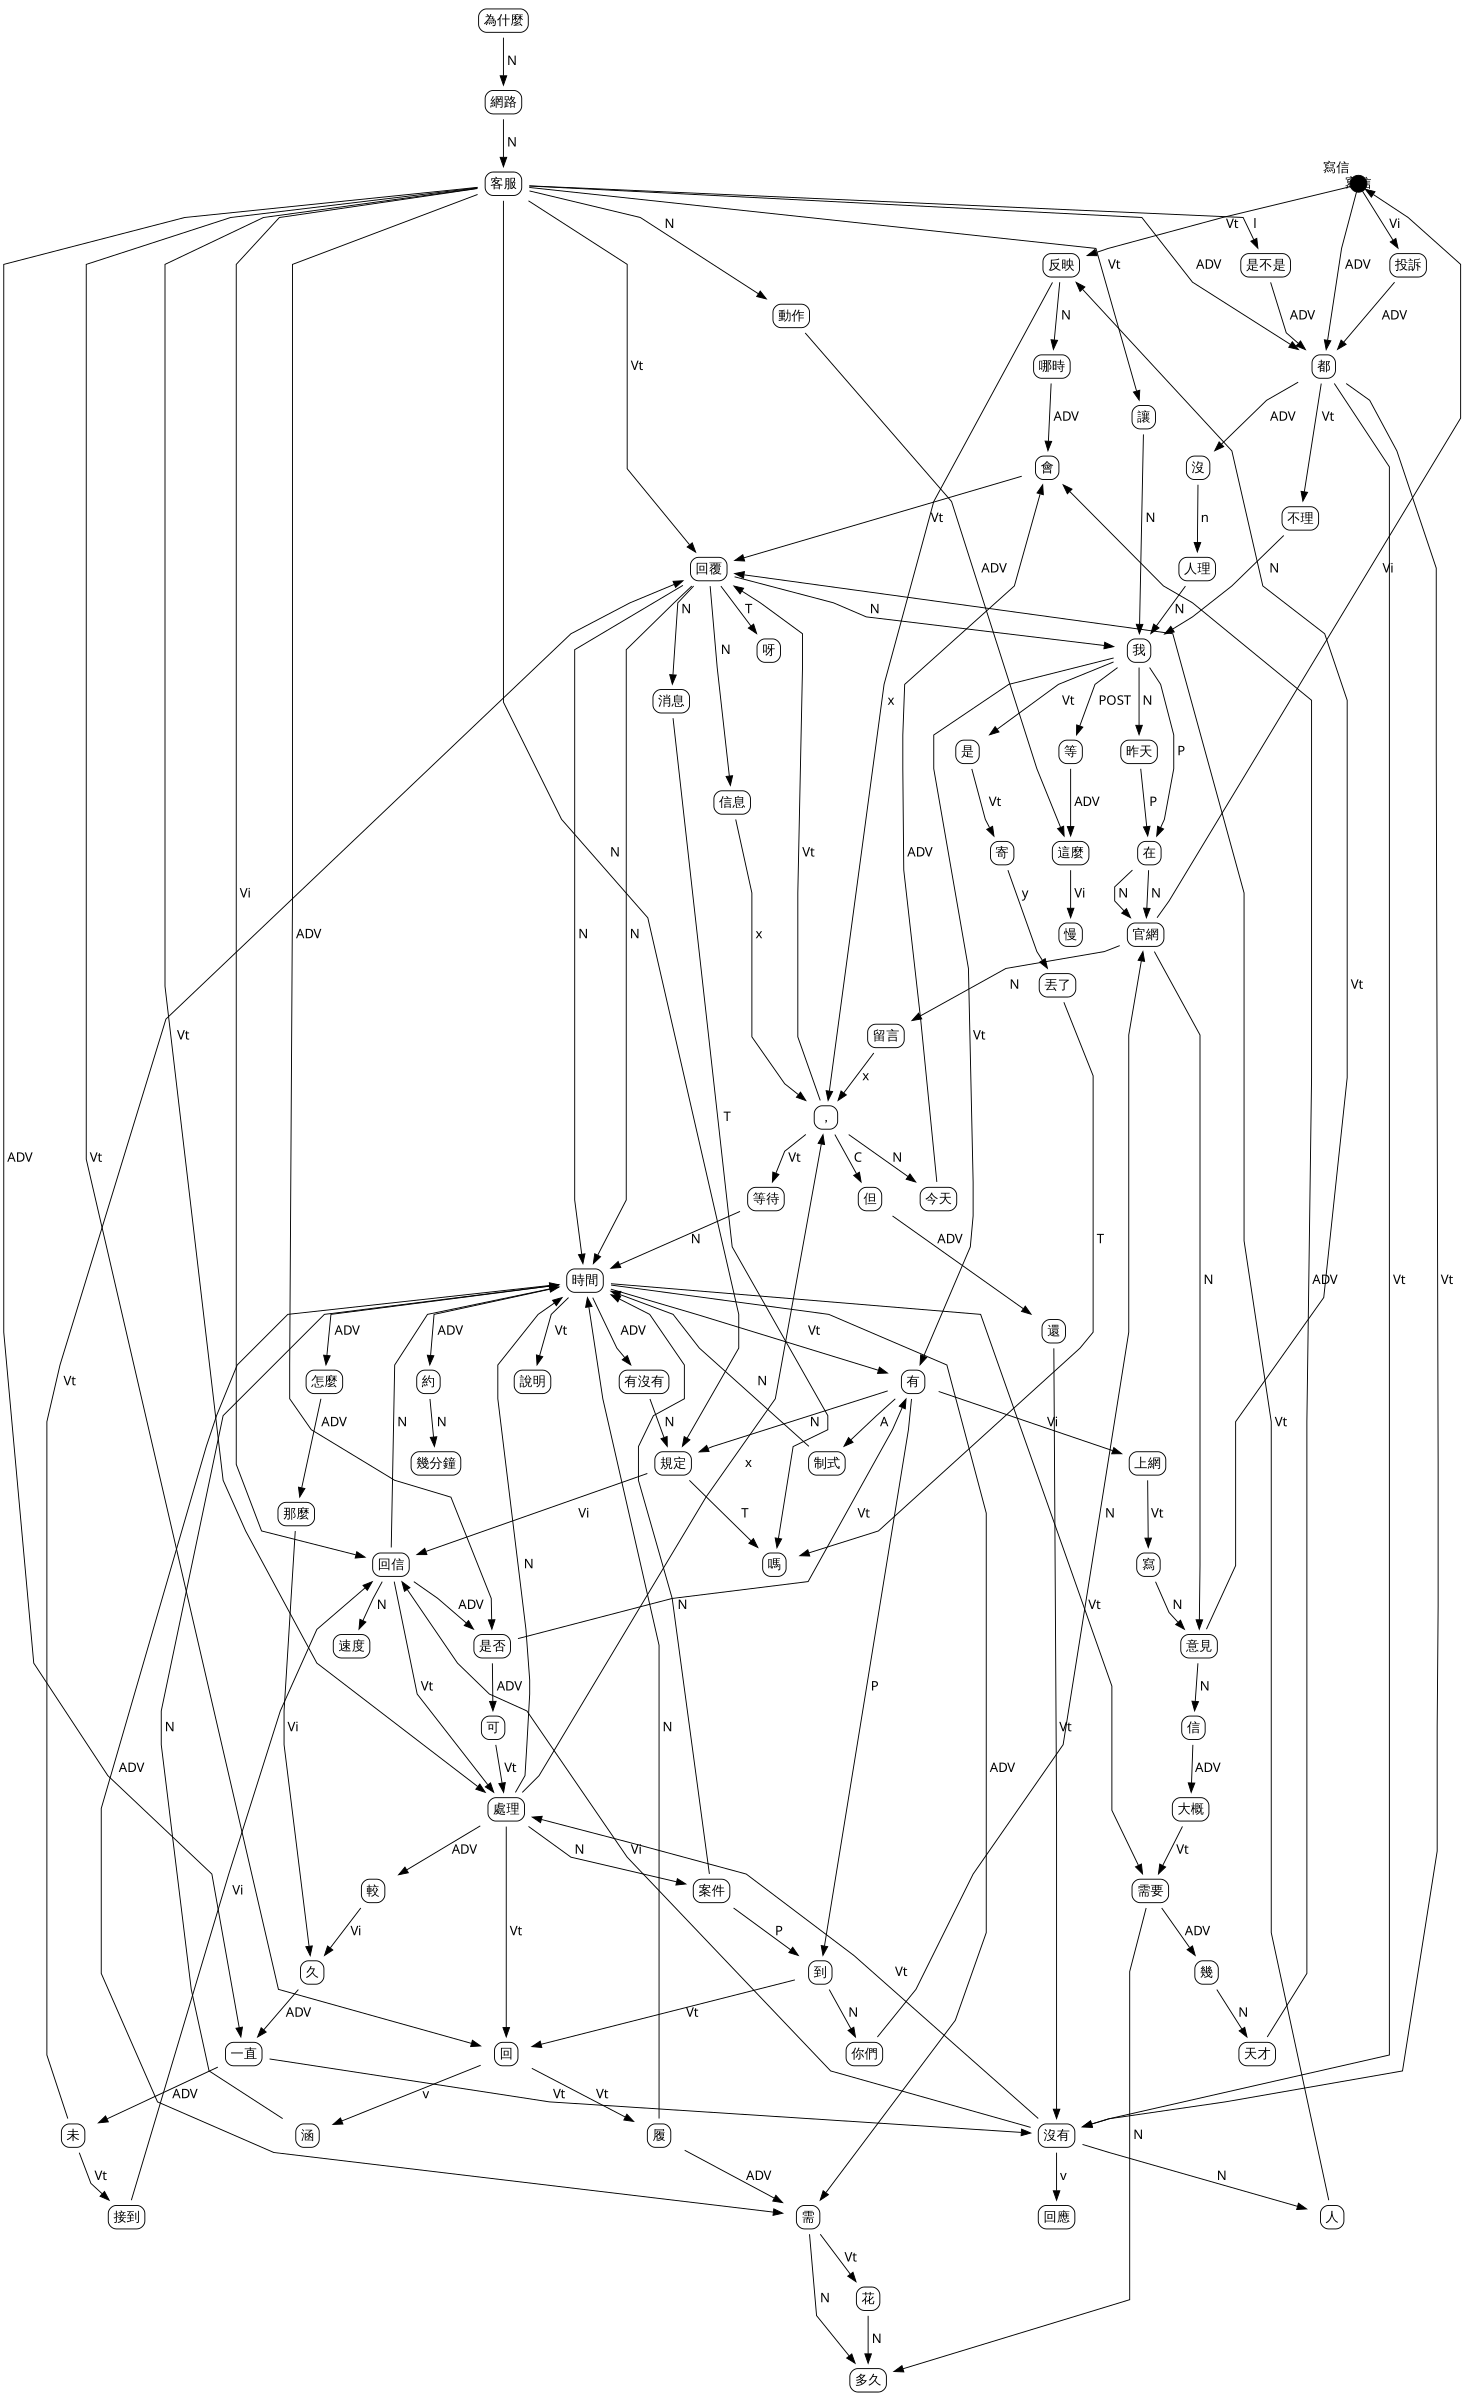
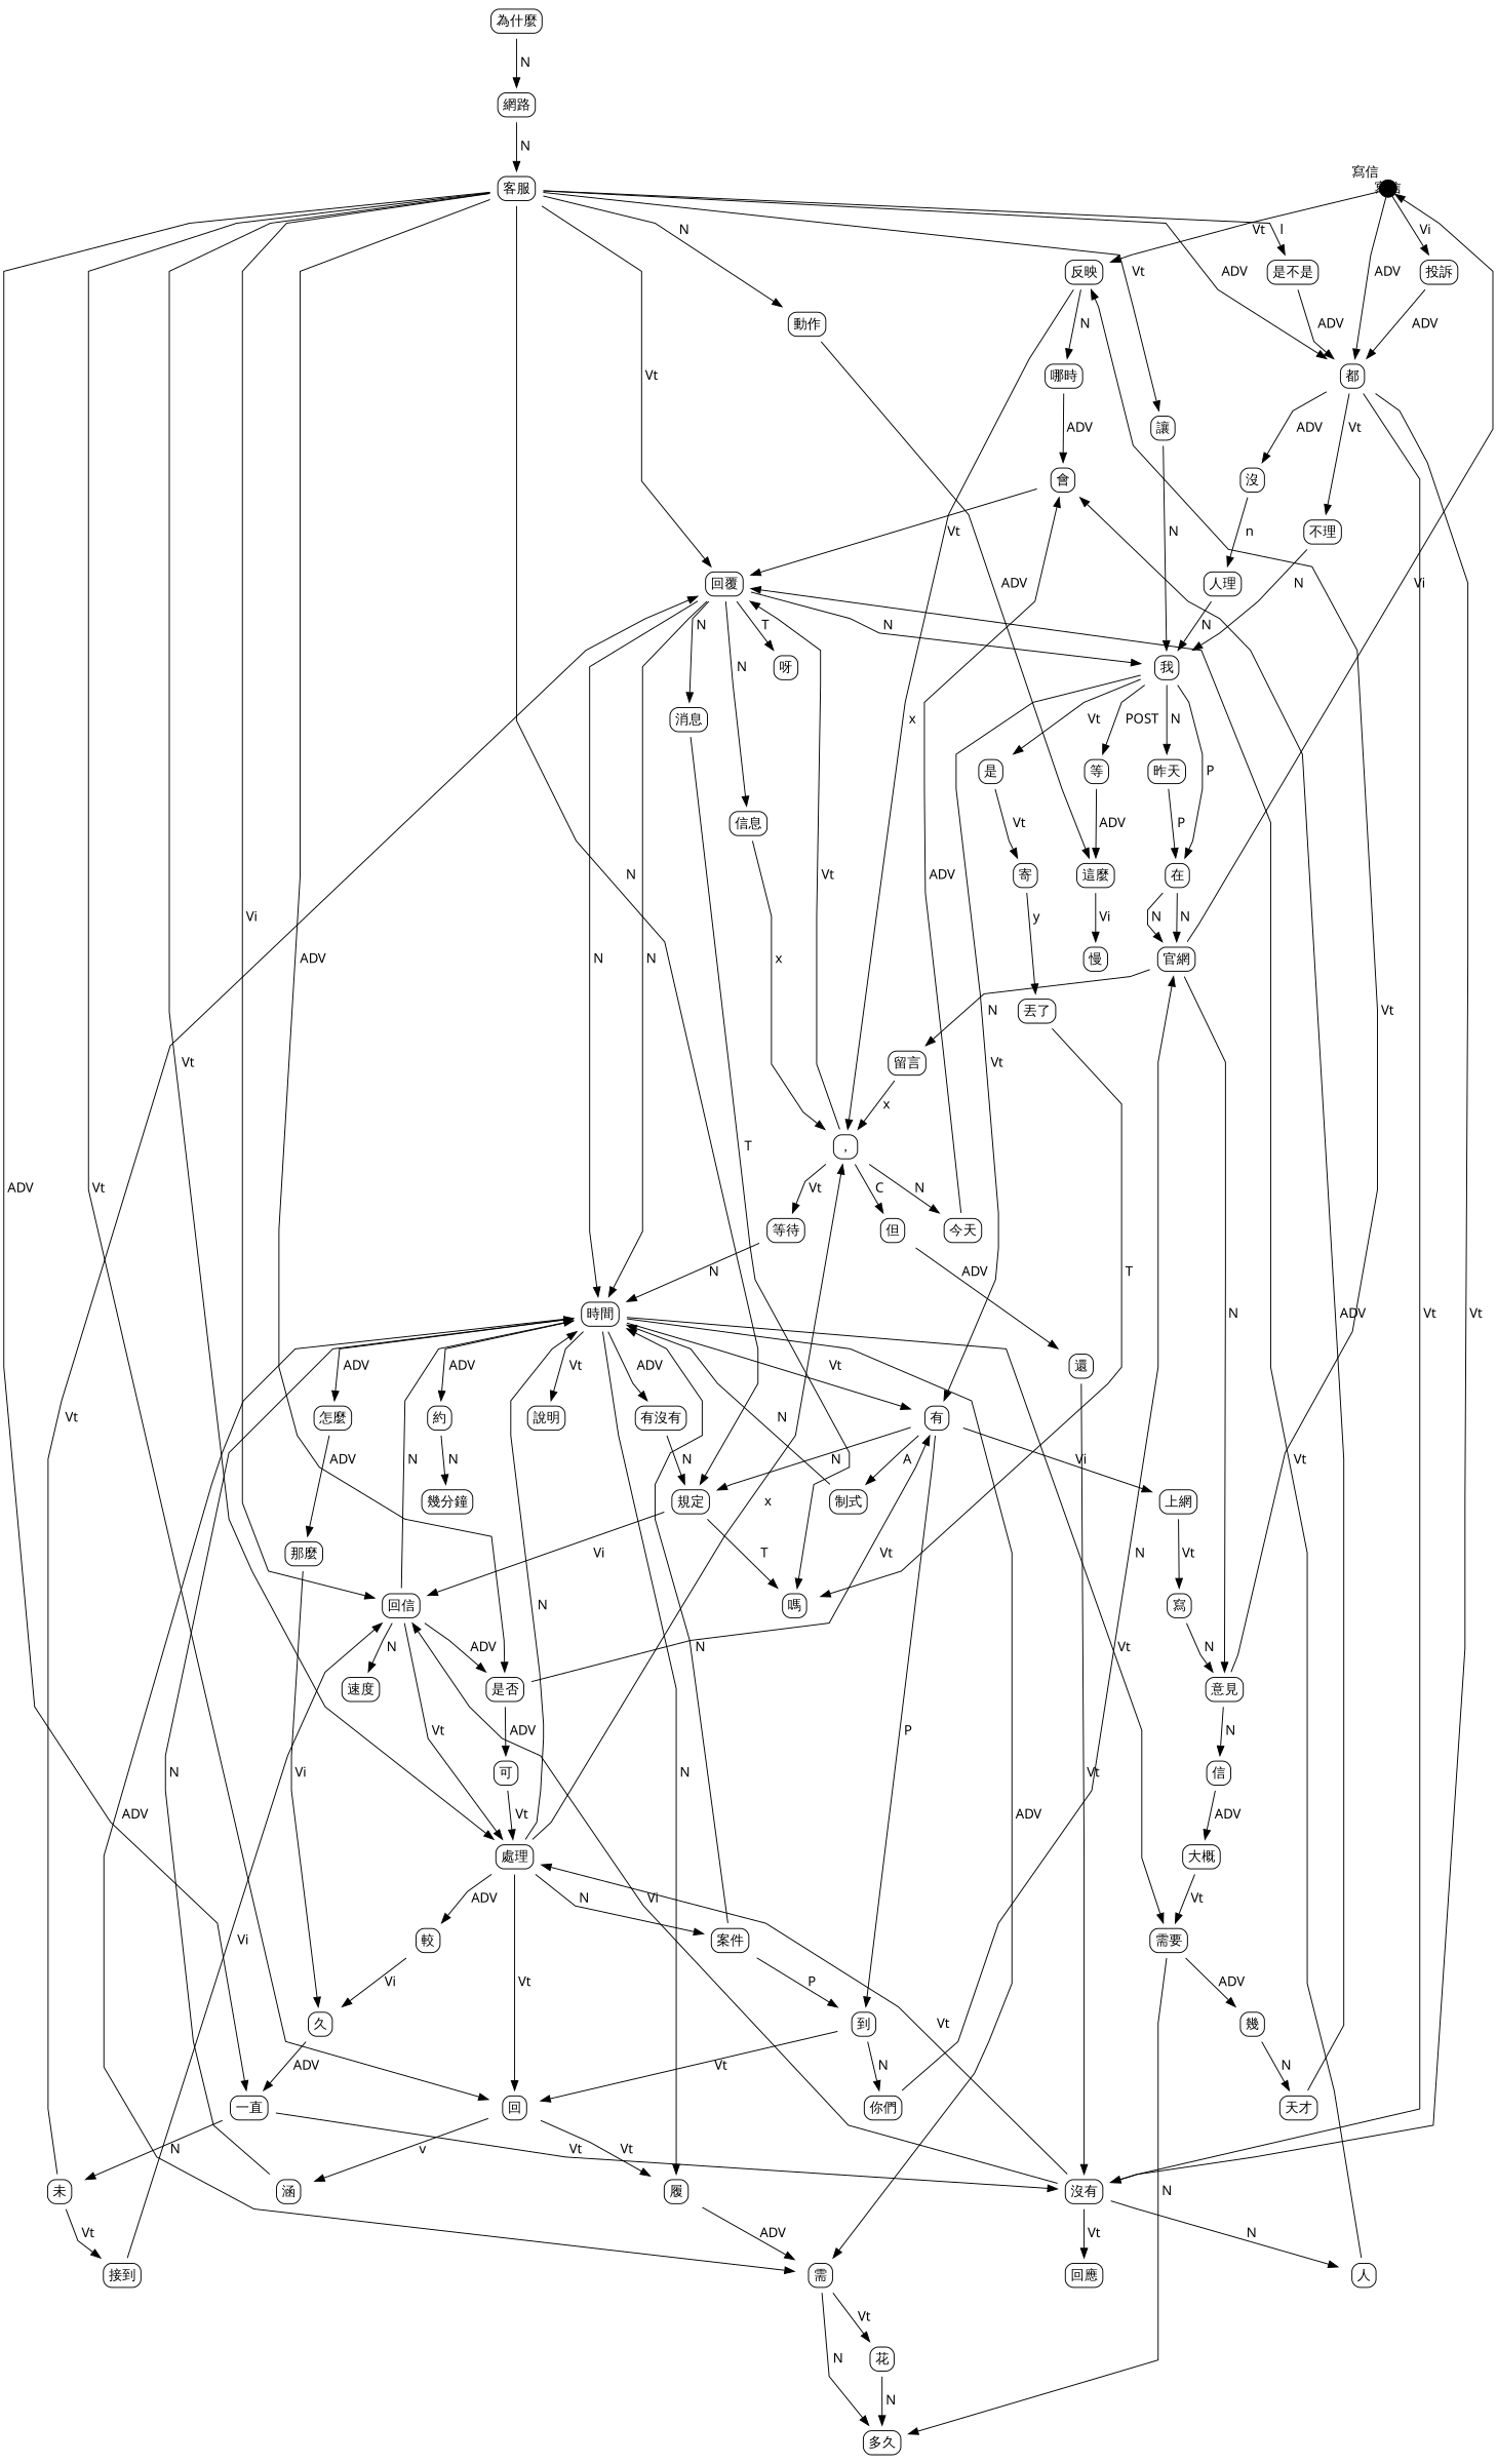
  digraph {
    splines=polyline
    node [fontname=Geneva shape=none]
    edge [fontname=Geneva]
    "寫信" [fillcolor=black fixedsize=true shape=circle style=filled width=0.25 xlabel="寫信"]
    n2 [label=<<table style="rounded"><tr><td border="0">反映</td></tr></table>>]
    n3 [label=<<table style="rounded"><tr><td border="0">都</td></tr></table>>]
    n4 [label=<<table style="rounded"><tr><td border="0">投訴</td></tr></table>>]
    n5 [label=<<table style="rounded"><tr><td border="0">哪時</td></tr></table>>]
    n6 [label=<<table style="rounded"><tr><td border="0">，</td></tr></table>>]
    n7 [label=<<table style="rounded"><tr><td border="0">沒有</td></tr></table>>]
    n8 [label=<<table style="rounded"><tr><td border="0">不理</td></tr></table>>]
    n9 [label=<<table style="rounded"><tr><td border="0">沒</td></tr></table>>]
    n10 [label=<<table style="rounded"><tr><td border="0">我</td></tr></table>>]
    n11 [label=<<table style="rounded"><tr><td border="0">在</td></tr></table>>]
    n12 [label=<<table style="rounded"><tr><td border="0">有</td></tr></table>>]
    n13 [label=<<table style="rounded"><tr><td border="0">昨天</td></tr></table>>]
    n14 [label=<<table style="rounded"><tr><td border="0">等</td></tr></table>>]
    n15 [label=<<table style="rounded"><tr><td border="0">是</td></tr></table>>]
    n16 [label=<<table style="rounded"><tr><td border="0">官網</td></tr></table>>]
    n17 [label=<<table style="rounded"><tr><td border="0">上網</td></tr></table>>]
    n18 [label=<<table style="rounded"><tr><td border="0">到</td></tr></table>>]
    n19 [label=<<table style="rounded"><tr><td border="0">制式</td></tr></table>>]
    n20 [label=<<table style="rounded"><tr><td border="0">規定</td></tr></table>>]
    n21 [label=<<table style="rounded"><tr><td border="0">這麼</td></tr></table>>]
    n22 [label=<<table style="rounded"><tr><td border="0">寄</td></tr></table>>]
    n23 [label=<<table style="rounded"><tr><td border="0">意見</td></tr></table>>]
    n24 [label=<<table style="rounded"><tr><td border="0">留言</td></tr></table>>]
    n25 [label=<<table style="rounded"><tr><td border="0">信</td></tr></table>>]
    n26 [label=<<table style="rounded"><tr><td border="0">大概</td></tr></table>>]
    n27 [label=<<table style="rounded"><tr><td border="0">會</td></tr></table>>]
    n28 [label=<<table style="rounded"><tr><td border="0">回覆</td></tr></table>>]
    n29 [label=<<table style="rounded"><tr><td border="0">但</td></tr></table>>]
    n30 [label=<<table style="rounded"><tr><td border="0">今天</td></tr></table>>]
    n31 [label=<<table style="rounded"><tr><td border="0">等待</td></tr></table>>]
    n32 [label=<<table style="rounded"><tr><td border="0">呀</td></tr></table>>]
    n33 [label=<<table style="rounded"><tr><td border="0">消息</td></tr></table>>]
    n34 [label=<<table style="rounded"><tr><td border="0">信息</td></tr></table>>]
    n35 [label=<<table style="rounded"><tr><td border="0">時間</td></tr></table>>]
    n36 [label=<<table style="rounded"><tr><td border="0">嗎</td></tr></table>>]
    n37 [label=<<table style="rounded"><tr><td border="0">需要</td></tr></table>>]
    n38 [label=<<table style="rounded"><tr><td border="0">需</td></tr></table>>]
    n39 [label=<<table style="rounded"><tr><td border="0">有沒有</td></tr></table>>]
    n40 [label=<<table style="rounded"><tr><td border="0">說明</td></tr></table>>]
    n41 [label=<<table style="rounded"><tr><td border="0">約</td></tr></table>>]
    n42 [label=<<table style="rounded"><tr><td border="0">怎麼</td></tr></table>>]
    n43 [label=<<table style="rounded"><tr><td border="0">寫</td></tr></table>>]
    n44 [label=<<table style="rounded"><tr><td border="0">你們</td></tr></table>>]
    n45 [label=<<table style="rounded"><tr><td border="0">回</td></tr></table>>]
    n46 [label=<<table style="rounded"><tr><td border="0">回信</td></tr></table>>]
    n47 [label=<<table style="rounded"><tr><td border="0">幾</td></tr></table>>]
    n48 [label=<<table style="rounded"><tr><td border="0">多久</td></tr></table>>]
    n49 [label=<<table style="rounded"><tr><td border="0">天才</td></tr></table>>]
    n50 [label=<<table style="rounded"><tr><td border="0">涵</td></tr></table>>]
    n51 [label=<<table style="rounded"><tr><td border="0">履</td></tr></table>>]
    n52 [label=<<table style="rounded"><tr><td border="0">還</td></tr></table>>]
    n53 [label=<<table style="rounded"><tr><td border="0">人</td></tr></table>>]
    n54 [label=<<table style="rounded"><tr><td border="0">處理</td></tr></table>>]
    n55 [label=<<table style="rounded"><tr><td border="0">回應</td></tr></table>>]
    n56 [label=<<table style="rounded"><tr><td border="0">是否</td></tr></table>>]
    n57 [label=<<table style="rounded"><tr><td border="0">速度</td></tr></table>>]
    n58 [label=<<table style="rounded"><tr><td border="0">較</td></tr></table>>]
    n59 [label=<<table style="rounded"><tr><td border="0">案件</td></tr></table>>]
    n60 [label=<<table style="rounded"><tr><td border="0">網路</td></tr></table>>]
    n61 [label=<<table style="rounded"><tr><td border="0">客服</td></tr></table>>]
    n62 [label=<<table style="rounded"><tr><td border="0">動作</td></tr></table>>]
    n63 [label=<<table style="rounded"><tr><td border="0">讓</td></tr></table>>]
    n64 [label=<<table style="rounded"><tr><td border="0">一直</td></tr></table>>]
    n65 [label=<<table style="rounded"><tr><td border="0">是不是</td></tr></table>>]
    n66 [label=<<table style="rounded"><tr><td border="0">未</td></tr></table>>]
    n67 [label=<<table style="rounded"><tr><td border="0">可</td></tr></table>>]
    n68 [label=<<table style="rounded"><tr><td border="0">慢</td></tr></table>>]
    n69 [label=<<table style="rounded"><tr><td border="0">久</td></tr></table>>]
    n70 [label=<<table style="rounded"><tr><td border="0">為什麼</td></tr></table>>]
    n71 [label=<<table style="rounded"><tr><td border="0">接到</td></tr></table>>]
    n72 [label=<<table style="rounded"><tr><td border="0">花</td></tr></table>>]
    n73 [label=<<table style="rounded"><tr><td border="0">幾分鐘</td></tr></table>>]
    n74 [label=<<table style="rounded"><tr><td border="0">那麼</td></tr></table>>]
    n75 [label=<<table style="rounded"><tr><td border="0">人理</td></tr></table>>]
    n76 [label=<<table style="rounded"><tr><td border="0">丟了</td></tr></table>>]
    "寫信" -> n2 [label=" Vt "]
    "寫信" -> n3 [label=" ADV "]
    "寫信" -> n4 [label=" Vi "]
    n2 -> n5 [label=" N "]
    n2 -> n6 [label=" x "]
    n3 -> n7 [label=" Vt "]
    n3 -> n7 [label=" Vt "]
    n3 -> n8 [label=" Vt "]
    n3 -> n9 [label=" ADV "]
    n4 -> n3 [label=" ADV "]
    n5 -> n27 [label=" ADV "]
    n6 -> n28 [label=" Vt "]
    n6 -> n29 [label=" C "]
    n6 -> n30 [label=" N "]
    n6 -> n31 [label=" Vt "]
    n7 -> n46 [label=" Vi "]
    n7 -> n53 [label=" N "]
    n7 -> n54 [label=" Vt "]
-   n7 -> n55 [label=" v "]
+   n7 -> n55 [label=" Vt "]
    n8 -> n10 [label=" N "]
    n9 -> n75 [label=" n "]
    n10 -> n11 [label=" P "]
    n10 -> n12 [label=" Vt "]
    n10 -> n13 [label=" N "]
    n10 -> n14 [label=" POST "]
    n10 -> n15 [label=" Vt "]
    n11 -> n16 [label=" N "]
    n11 -> n16 [label=" N "]
    n12 -> n17 [label=" Vi "]
    n12 -> n18 [label=" P "]
    n12 -> n19 [label=" A "]
    n12 -> n20 [label=" N "]
    n13 -> n11 [label=" P "]
    n14 -> n21 [label=" ADV "]
    n15 -> n22 [label=" Vt "]
    n16 -> "寫信" [label=" Vi "]
    n16 -> n23 [label=" N "]
    n16 -> n24 [label=" N "]
    n17 -> n43 [label=" Vt "]
    n18 -> n44 [label=" N "]
    n18 -> n45 [label=" Vt "]
    n19 -> n35 [label=" N "]
    n20 -> n36 [label=" T "]
    n20 -> n46 [label=" Vi "]
    n21 -> n68 [label=" Vi "]
    n22 -> n76 [label=" y "]
    n23 -> n2 [label=" Vt "]
    n23 -> n25 [label=" N "]
    n24 -> n6 [label=" x "]
    n25 -> n26 [label=" ADV "]
    n26 -> n37 [label=" Vt "]
    n27 -> n28 [label=" Vt "]
    n28 -> n10 [label=" N "]
    n28 -> n32 [label=" T "]
    n28 -> n33 [label=" N "]
    n28 -> n34 [label=" N "]
    n28 -> n35 [label=" N "]
    n28 -> n35 [label=" N "]
    n29 -> n52 [label=" ADV "]
    n30 -> n27 [label=" ADV "]
    n31 -> n35 [label=" N "]
    n33 -> n36 [label=" T "]
    n34 -> n6 [label=" x "]
    n35 -> n12 [label=" Vt "]
    n35 -> n37 [label=" Vt "]
    n35 -> n38 [label=" ADV "]
    n35 -> n38 [label=" ADV "]
    n35 -> n39 [label=" ADV "]
    n35 -> n40 [label=" Vt "]
    n35 -> n41 [label=" ADV "]
    n35 -> n42 [label=" ADV "]
    n37 -> n47 [label=" ADV "]
    n37 -> n48 [label=" N "]
    n38 -> n48 [label=" N "]
    n38 -> n72 [label=" Vt "]
    n39 -> n20 [label=" N "]
    n41 -> n73 [label=" N "]
    n42 -> n74 [label=" ADV "]
    n43 -> n23 [label=" N "]
    n44 -> n16 [label=" N "]
    n45 -> n50 [label=" v "]
    n45 -> n51 [label=" Vt "]
    n46 -> n35 [label=" N "]
    n46 -> n54 [label=" Vt "]
    n46 -> n56 [label=" ADV "]
    n46 -> n57 [label=" N "]
    n47 -> n49 [label=" N "]
    n49 -> n27 [label=" ADV "]
    n50 -> n35 [label=" N "]
-   n51 -> n35 [label=" N "]
+   n35 -> n51 [label=" N "]
    n51 -> n38 [label=" ADV "]
    n52 -> n7 [label=" Vt "]
    n53 -> n28 [label=" Vt "]
    n54 -> n6 [label=" x "]
    n54 -> n35 [label=" N "]
    n54 -> n45 [label=" Vt "]
    n54 -> n58 [label=" ADV "]
    n54 -> n59 [label=" N "]
    n56 -> n12 [label=" Vt "]
    n56 -> n67 [label=" ADV "]
    n58 -> n69 [label=" Vi "]
    n59 -> n18 [label=" P "]
    n59 -> n35 [label=" N "]
    n60 -> n61 [label=" N "]
    n61 -> n3 [label=" ADV "]
    n61 -> n20 [label=" N "]
    n61 -> n28 [label=" Vt "]
    n61 -> n45 [label=" Vt "]
    n61 -> n46 [label=" Vi "]
    n61 -> n54 [label=" Vt "]
    n61 -> n56 [label=" ADV "]
    n61 -> n62 [label=" N "]
    n61 -> n63 [label=" Vt "]
    n61 -> n64 [label=" ADV "]
    n61 -> n65 [label=" l "]
    n62 -> n21 [label=" ADV "]
    n63 -> n10 [label=" N "]
    n64 -> n7 [label=" Vt "]
-   n64 -> n66 [label=" ADV "]
+   n64 -> n66 [label=" N "]
    n65 -> n3 [label=" ADV "]
    n66 -> n28 [label=" Vt "]
    n66 -> n71 [label=" Vt "]
    n67 -> n54 [label=" Vt "]
    n69 -> n64 [label=" ADV "]
    n70 -> n60 [label=" N "]
    n71 -> n46 [label=" Vi "]
    n72 -> n48 [label=" N "]
    n74 -> n69 [label=" Vi "]
    n75 -> n10 [label=" N "]
    n76 -> n36 [label=" T "]
  }
